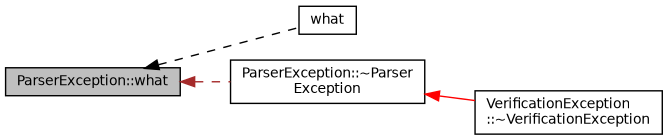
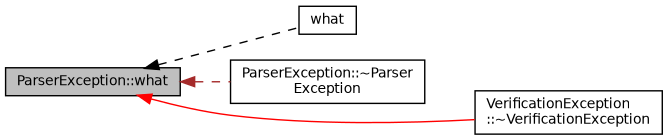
  digraph {
    rankdir=LR
    node [color=black fillcolor=white fontname=Helvetica fontsize=10 shape=record style=filled]
    edge [dir=back fontname=Helvetica fontsize=10 labelfontname=Helvetica labelfontsize=10 style=dashed]
    n1 [fillcolor=grey75 fontcolor=black height=0.2 label="ParserException::what" width=0.4]
    n2 [height=0.2 label=what width=0.4]
    n3 [height=0.2 label="ParserException::~Parser\lException" width=0.4]
    n4 [height=0.2 label="VerificationException\l::~VerificationException" width=0.4]
    n1 -> n2 [color=black]
    n1 -> n3 [color=brown]
-   n3 -> n4 [color=red style=solid]
+   n1 -> n4 [color=red style=solid]
  }
